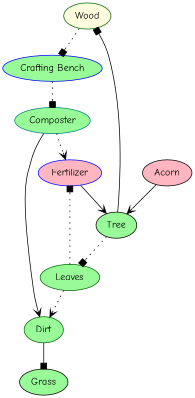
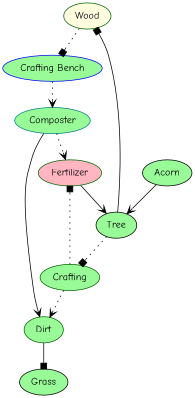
  digraph {
    fontname="Comic Neue"
    node [color=darkgreen fillcolor=palegreen fontname="Comic Neue" style=filled]
    edge [arrowhead=box fontname="Comic Neue" style=dotted]
    Wood [fillcolor=lightyellow]
    Tree [color=black]
-   Leaves
+   Leaves [label=Crafting]
    "Crafting Bench" [color=blue]
    Dirt
-   Fertilizer [color=blue fillcolor=lightpink]
+   Fertilizer [fillcolor=lightpink]
    Composter [color=teal]
    Grass [color=black]
-   Acorn [color=black fillcolor=lightpink]
+   Acorn [color=black]
    Wood -> "Crafting Bench"
    Tree -> Wood [style=solid]
    Tree -> Leaves
    Leaves -> Dirt [arrowhead=vee]
    Leaves -> Fertilizer
-   "Crafting Bench" -> Composter
+   "Crafting Bench" -> Composter [arrowhead=vee]
    Dirt -> Grass [style=solid]
    Fertilizer -> Tree [arrowhead=vee style=solid]
    Composter -> Dirt [arrowhead=vee style=solid]
    Composter -> Fertilizer [arrowhead=vee]
    Acorn -> Tree [arrowhead=vee style=solid]
  }
